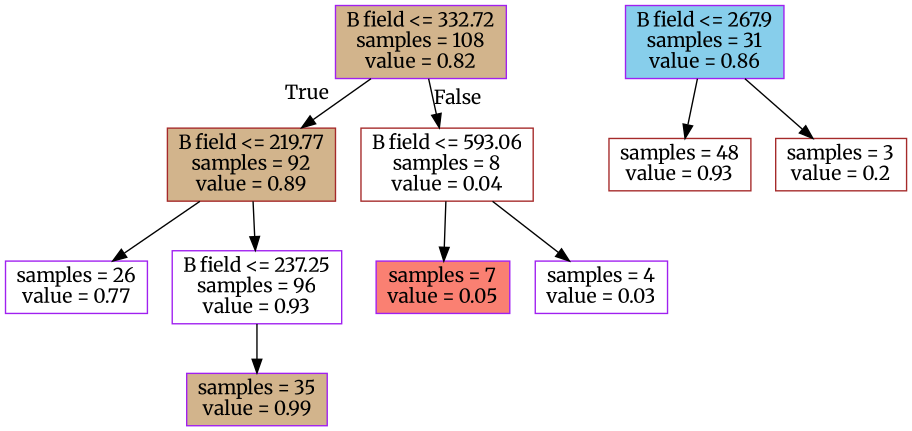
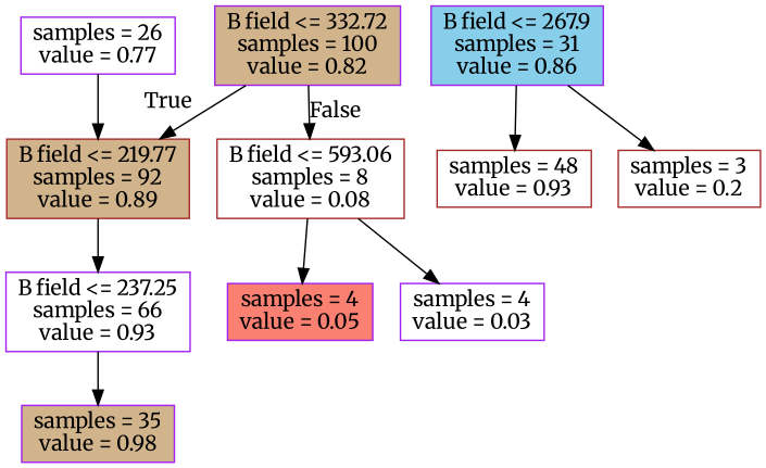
  digraph {
    fontname=Merriweather
    node [color=purple fillcolor=white fontname=Merriweather shape=box style=filled]
    edge [fontname=Merriweather]
-   n1 [fillcolor=tan label="B field <= 332.72\nsamples = 108\nvalue = 0.82"]
+   n1 [fillcolor=tan label="B field <= 332.72\nsamples = 100\nvalue = 0.82"]
    n2 [color=brown fillcolor=tan label="B field <= 219.77\nsamples = 92\nvalue = 0.89"]
-   n3 [color=brown label="B field <= 593.06\nsamples = 8\nvalue = 0.04"]
+   n3 [color=brown label="B field <= 593.06\nsamples = 8\nvalue = 0.08"]
    n4 [label="samples = 26\nvalue = 0.77"]
-   n5 [label="B field <= 237.25\nsamples = 96\nvalue = 0.93"]
-   n6 [fillcolor=salmon label="samples = 7\nvalue = 0.05"]
+   n5 [label="B field <= 237.25\nsamples = 66\nvalue = 0.93"]
+   n6 [fillcolor=salmon label="samples = 4\nvalue = 0.05"]
    n7 [label="samples = 4\nvalue = 0.03"]
-   n8 [fillcolor=tan label="samples = 35\nvalue = 0.99"]
+   n8 [fillcolor=tan label="samples = 35\nvalue = 0.98"]
    n9 [fillcolor=skyblue label="B field <= 267.9\nsamples = 31\nvalue = 0.86"]
    n10 [color=brown label="samples = 48\nvalue = 0.93"]
    n11 [color=brown label="samples = 3\nvalue = 0.2"]
    n1 -> n2 [headlabel=True labelangle=45 labeldistance=2.5]
    n1 -> n3 [headlabel=False labelangle=-45 labeldistance=2.5]
-   n2 -> n4
+   n4 -> n2
    n2 -> n5
    n3 -> n6
    n3 -> n7
    n5 -> n8
    n9 -> n10
    n9 -> n11
  }
